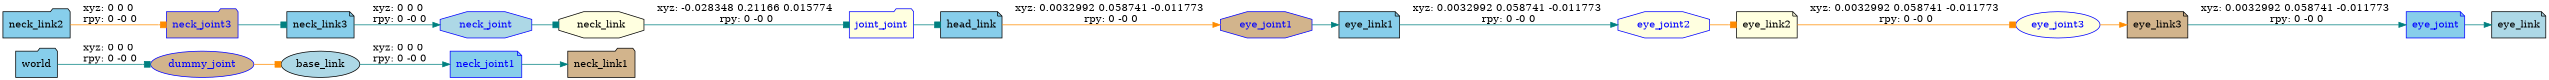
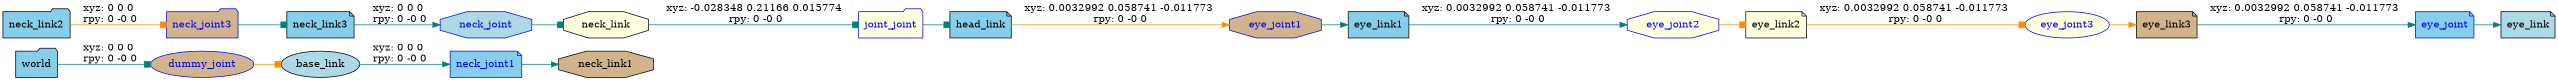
  digraph {
    rankdir=LR
    node [fillcolor=skyblue shape=note style=filled]
    edge [arrowhead=box color=teal]
    n1 [label=world shape=folder]
    dummy_joint [color=blue fillcolor=tan fontcolor=blue shape=ellipse]
    n3 [fillcolor=lightblue label=base_link shape=ellipse]
    neck_joint1 [color=blue fontcolor=blue]
-   n5 [fillcolor=tan label=neck_link1 shape=folder]
+   n5 [fillcolor=tan label=neck_link1 shape=octagon]
    n6 [label=neck_link2 shape=folder]
    neck_joint3 [color=blue fillcolor=tan fontcolor=blue shape=folder]
    n8 [label=neck_link3]
    neck_joint [color=blue fillcolor=lightblue fontcolor=blue shape=octagon]
    n10 [fillcolor=lightyellow label=neck_link shape=octagon]
    n11 [color=blue fillcolor=lightyellow fontcolor=blue label=joint_joint shape=folder]
    n12 [label=head_link]
    eye_joint1 [color=blue fillcolor=tan fontcolor=blue shape=octagon]
    n14 [label=eye_link1]
    eye_joint2 [color=blue fillcolor=lightyellow fontcolor=blue shape=octagon]
    n16 [fillcolor=lightyellow label=eye_link2]
    eye_joint3 [color=blue fillcolor=lightyellow fontcolor=blue shape=ellipse]
    n18 [fillcolor=tan label=eye_link3]
    eye_joint [color=blue fontcolor=blue]
    n20 [fillcolor=lightblue label=eye_link]
    n1 -> dummy_joint [label="xyz: 0 0 0 \nrpy: 0 -0 0"]
    dummy_joint -> n3 [color=darkorange]
    n3 -> neck_joint1 [arrowhead=normal label="xyz: 0 0 0 \nrpy: 0 -0 0"]
    neck_joint1 -> n5 [arrowhead=normal]
    n6 -> neck_joint3 [color=darkorange label="xyz: 0 0 0 \nrpy: 0 -0 0"]
    neck_joint3 -> n8
    n8 -> neck_joint [arrowhead=normal label="xyz: 0 0 0 \nrpy: 0 -0 0"]
    neck_joint -> n10
    n10 -> n11 [label="xyz: -0.028348 0.21166 0.015774 \nrpy: 0 -0 0"]
    n11 -> n12
    n12 -> eye_joint1 [arrowhead=normal color=darkorange label="xyz: 0.0032992 0.058741 -0.011773 \nrpy: 0 -0 0"]
    eye_joint1 -> n14 [arrowhead=normal]
    n14 -> eye_joint2 [arrowhead=normal label="xyz: 0.0032992 0.058741 -0.011773 \nrpy: 0 -0 0"]
    eye_joint2 -> n16 [color=darkorange]
    n16 -> eye_joint3 [color=darkorange label="xyz: 0.0032992 0.058741 -0.011773 \nrpy: 0 -0 0"]
    eye_joint3 -> n18 [arrowhead=normal color=darkorange]
    n18 -> eye_joint [arrowhead=normal label="xyz: 0.0032992 0.058741 -0.011773 \nrpy: 0 -0 0"]
    eye_joint -> n20 [arrowhead=normal]
  }
